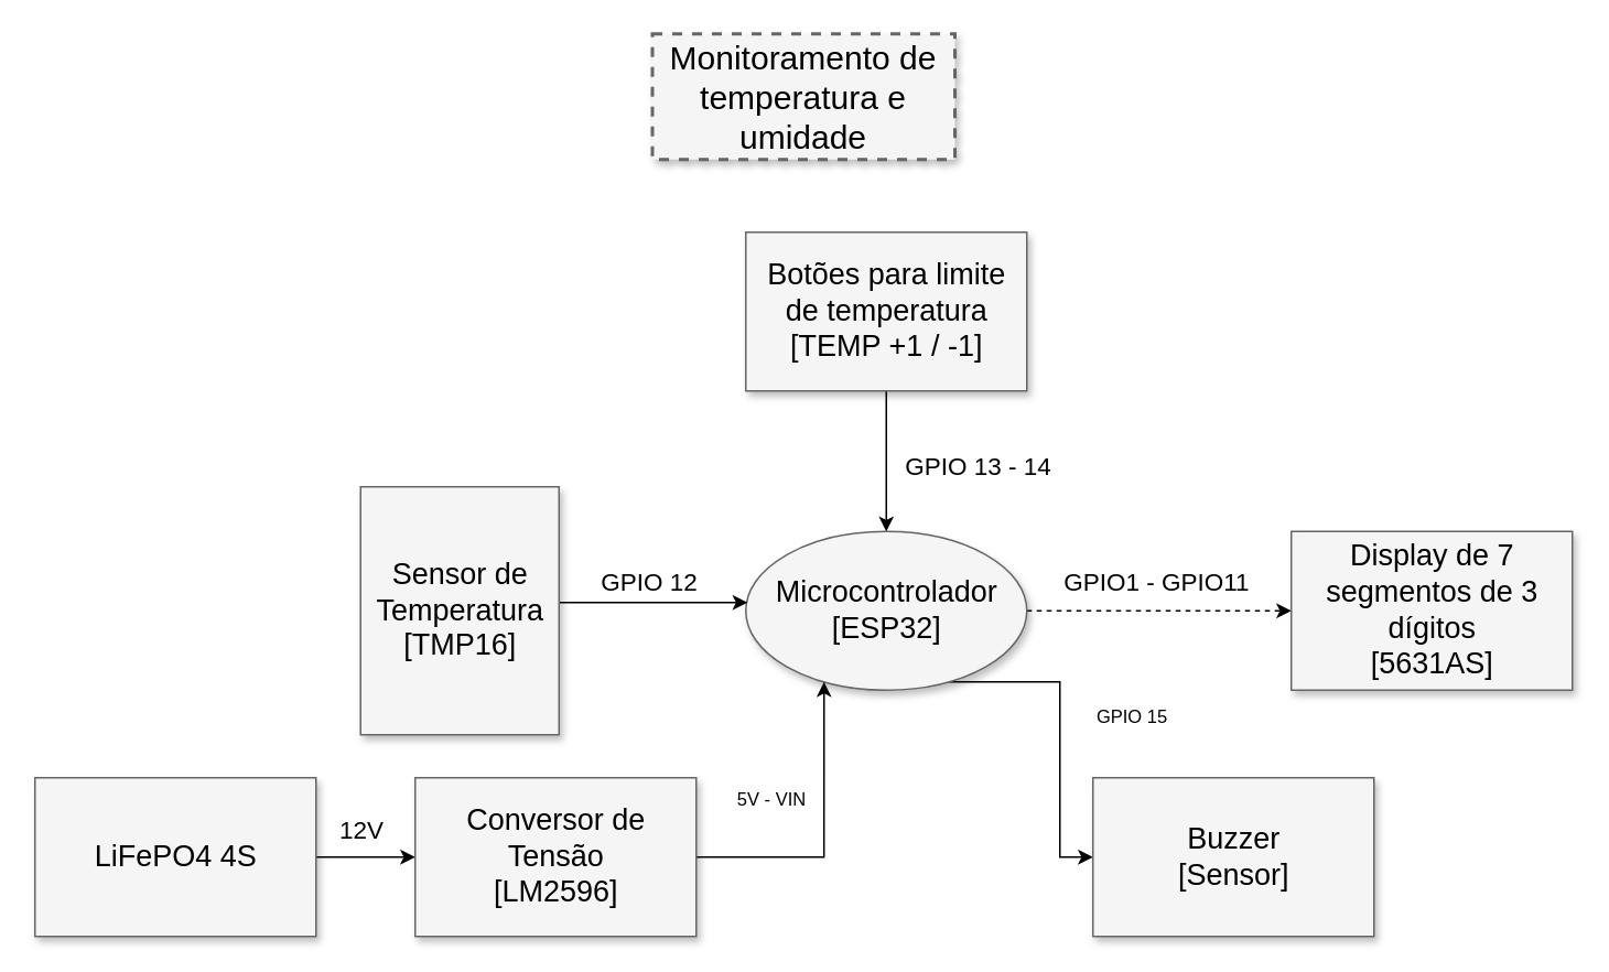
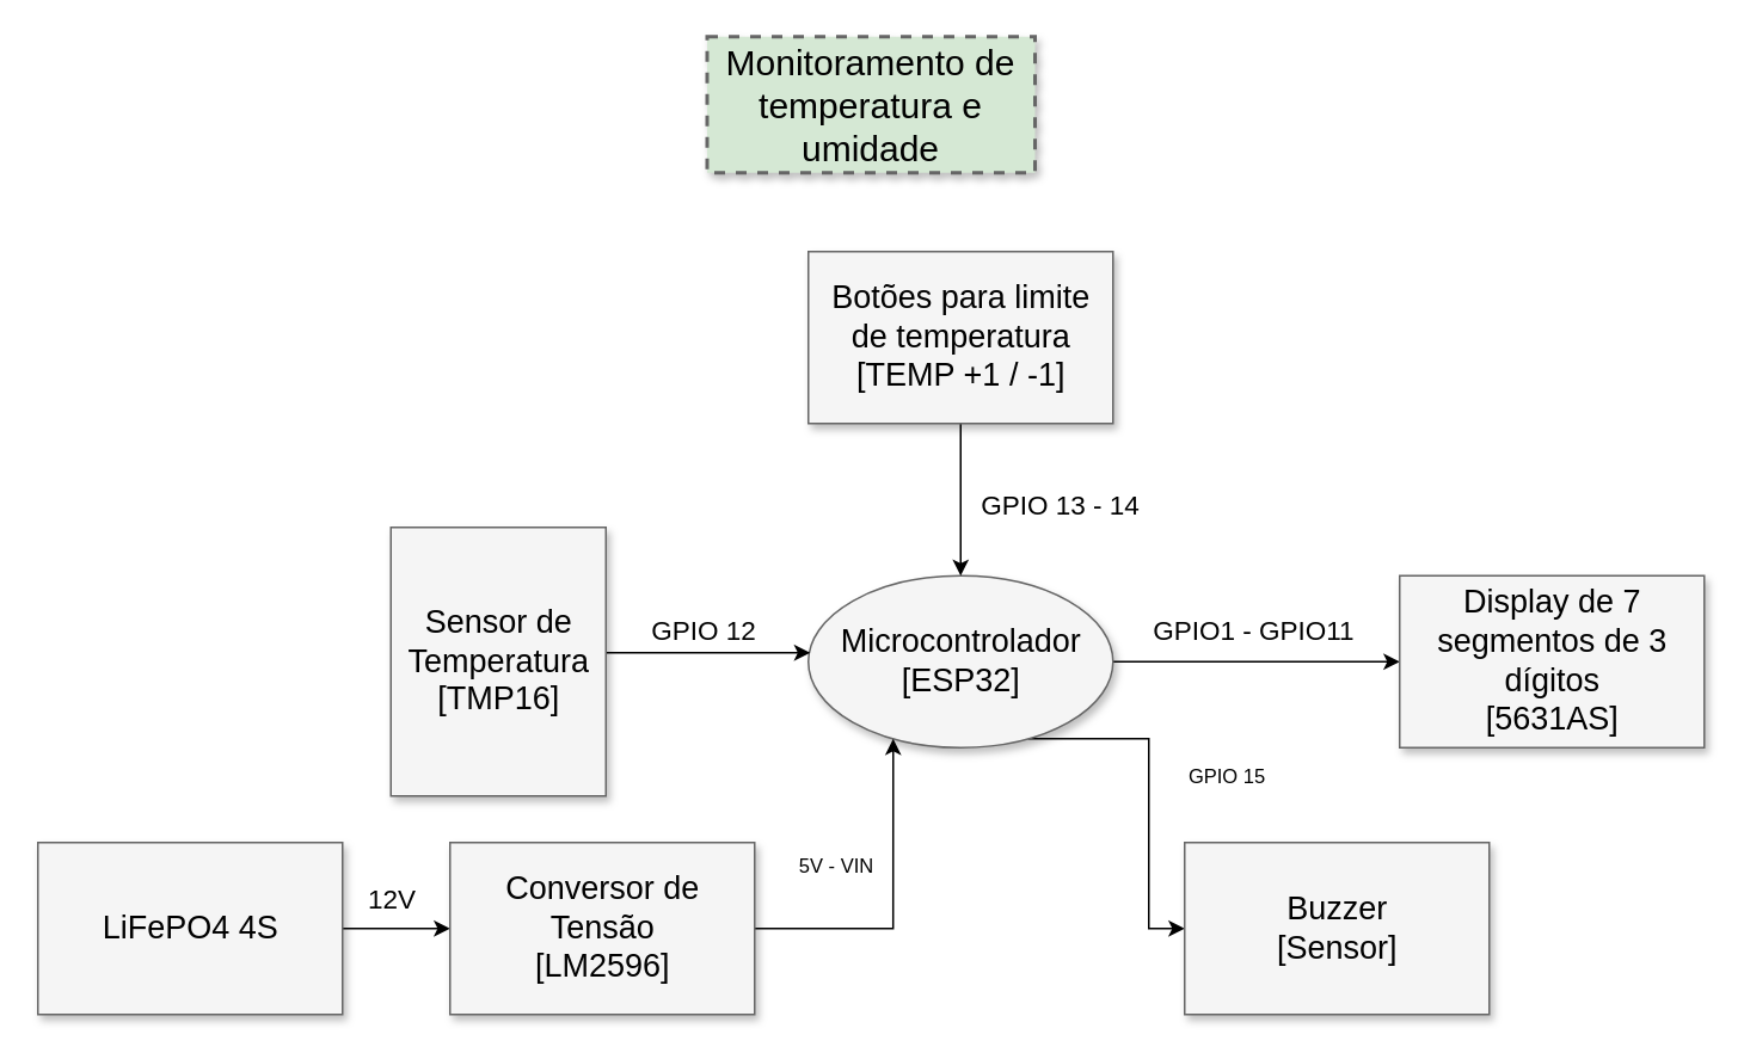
  <mxCell id="0" style=";html=1;" />
  <mxCell id="1" style=";html=1;" parent="0" />
- <mxCell id="2" value="Monitoramento de temperatura e umidade" style="whiteSpace=wrap;html=1;shadow=1;fontSize=20;fillColor=#f5f5f5;strokeColor=#666666;strokeWidth=2;dashed=1;" parent="1" vertex="1"><mxGeometry x="394" y="20" width="183" height="76" as="geometry" /></mxCell>
- <mxCell id="3" style="edgeStyle=orthogonalEdgeStyle;rounded=0;orthogonalLoop=1;jettySize=auto;html=1;exitX=1;exitY=0.5;exitDx=0;exitDy=0;dashed=1;" parent="1" source="7" target="11" edge="1"><mxGeometry relative="1" as="geometry" /></mxCell>
+ <mxCell id="2" value="Monitoramento de temperatura e umidade" style="whiteSpace=wrap;html=1;shadow=1;fontSize=20;fillColor=#d5e8d4;strokeColor=#666666;strokeWidth=2;dashed=1;" parent="1" vertex="1"><mxGeometry x="394" y="20" width="183" height="76" as="geometry" /></mxCell>
+ <mxCell id="3" style="edgeStyle=orthogonalEdgeStyle;rounded=0;orthogonalLoop=1;jettySize=auto;html=1;exitX=1;exitY=0.5;exitDx=0;exitDy=0;" parent="1" source="7" target="11" edge="1"><mxGeometry relative="1" as="geometry" /></mxCell>
  <mxCell id="4" value="&lt;span style=&quot;font-size: 15px;&quot;&gt;GPIO1 - GPIO11&amp;nbsp;&lt;/span&gt;" style="edgeLabel;html=1;align=center;verticalAlign=middle;resizable=0;points=[];" parent="3" connectable="0" vertex="1"><mxGeometry x="0.052" y="1" relative="1" as="geometry"><mxPoint x="-4" y="-18" as="offset" /></mxGeometry></mxCell>
  <mxCell id="5" style="edgeStyle=orthogonalEdgeStyle;rounded=0;orthogonalLoop=1;jettySize=auto;html=1;exitX=0.75;exitY=1;exitDx=0;exitDy=0;entryX=0;entryY=0.5;entryDx=0;entryDy=0;" parent="1" source="7" target="15" edge="1"><mxGeometry relative="1" as="geometry" /></mxCell>
  <mxCell id="6" value="GPIO 15" style="edgeLabel;html=1;align=center;verticalAlign=middle;resizable=0;points=[];" vertex="1" connectable="0" parent="5"><mxGeometry x="0.011" y="3" relative="1" as="geometry"><mxPoint x="40" y="-10" as="offset" /></mxGeometry></mxCell>
  <mxCell id="7" value="Microcontrolador&lt;div&gt;[ESP32]&lt;/div&gt;" style="ellipse;whiteSpace=wrap;html=1;shadow=1;fontSize=18;fillColor=#f5f5f5;strokeColor=#666666;" parent="1" vertex="1"><mxGeometry x="450.5" y="321" width="170" height="96" as="geometry" /></mxCell>
  <mxCell id="8" style="edgeStyle=elbowEdgeStyle;rounded=0;html=1;startArrow=none;startFill=0;jettySize=auto;orthogonalLoop=1;fontSize=18;elbow=vertical;entryX=0.006;entryY=0.438;entryDx=0;entryDy=0;entryPerimeter=0;exitX=0.983;exitY=0.56;exitDx=0;exitDy=0;exitPerimeter=0;" parent="1" source="10" target="7" edge="1"><mxGeometry relative="1" as="geometry"><Array as="points"><mxPoint x="377.5" y="364" /></Array></mxGeometry></mxCell>
  <mxCell id="9" value="GPIO 12" style="edgeLabel;html=1;align=center;verticalAlign=middle;resizable=0;points=[];fontSize=15;" parent="8" connectable="0" vertex="1"><mxGeometry x="0.069" relative="1" as="geometry"><mxPoint y="-14" as="offset" /></mxGeometry></mxCell>
  <mxCell id="10" value="Sensor de Temperatura&lt;div&gt;[TMP16]&lt;/div&gt;" style="whiteSpace=wrap;html=1;shadow=1;fontSize=18;fillColor=#f5f5f5;strokeColor=#666666;" parent="1" vertex="1"><mxGeometry x="217.5" y="294" width="120" height="150" as="geometry" /></mxCell>
  <mxCell id="11" value="Display de 7 segmentos de 3 dígitos&lt;div&gt;[5631AS]&lt;/div&gt;" style="whiteSpace=wrap;html=1;shadow=1;fontSize=18;fillColor=#f5f5f5;strokeColor=#666666;" parent="1" vertex="1"><mxGeometry x="780.5" y="321" width="170" height="96" as="geometry" /></mxCell>
  <mxCell id="12" style="edgeStyle=orthogonalEdgeStyle;rounded=0;orthogonalLoop=1;jettySize=auto;html=1;exitX=0.5;exitY=1;exitDx=0;exitDy=0;" parent="1" source="14" target="7" edge="1"><mxGeometry relative="1" as="geometry" /></mxCell>
  <mxCell id="13" value="&lt;span style=&quot;font-size: 15px;&quot;&gt;GPIO 13 - 14&lt;/span&gt;" style="edgeLabel;html=1;align=center;verticalAlign=middle;resizable=0;points=[];" parent="12" connectable="0" vertex="1"><mxGeometry x="0.205" y="1" relative="1" as="geometry"><mxPoint x="54" y="-7" as="offset" /></mxGeometry></mxCell>
  <mxCell id="14" value="Botões para limite de temperatura&lt;div&gt;[TEMP +1 / -1]&lt;/div&gt;" style="whiteSpace=wrap;html=1;shadow=1;fontSize=18;fillColor=#f5f5f5;strokeColor=#666666;" parent="1" vertex="1"><mxGeometry x="450.5" y="140" width="170" height="96" as="geometry" /></mxCell>
  <mxCell id="15" value="Buzzer&lt;div&gt;[Sensor]&lt;/div&gt;" style="whiteSpace=wrap;html=1;shadow=1;fontSize=18;fillColor=#f5f5f5;strokeColor=#666666;" parent="1" vertex="1"><mxGeometry x="660.5" y="470" width="170" height="96" as="geometry" /></mxCell>
  <mxCell id="16" style="edgeStyle=orthogonalEdgeStyle;rounded=0;orthogonalLoop=1;jettySize=auto;html=1;exitX=1;exitY=0.5;exitDx=0;exitDy=0;" edge="1" parent="1" source="18" target="21"><mxGeometry relative="1" as="geometry" /></mxCell>
  <mxCell id="17" value="&lt;font style=&quot;font-size: 15px;&quot;&gt;12V&lt;/font&gt;" style="edgeLabel;html=1;align=center;verticalAlign=middle;resizable=0;points=[];" vertex="1" connectable="0" parent="16"><mxGeometry x="-0.189" y="-2" relative="1" as="geometry"><mxPoint x="3" y="-20" as="offset" /></mxGeometry></mxCell>
  <mxCell id="18" value="LiFePO4 4S" style="whiteSpace=wrap;html=1;shadow=1;fontSize=18;fillColor=#f5f5f5;strokeColor=#666666;" vertex="1" parent="1"><mxGeometry x="20.5" y="470" width="170" height="96" as="geometry" /></mxCell>
  <mxCell id="19" style="edgeStyle=orthogonalEdgeStyle;rounded=0;orthogonalLoop=1;jettySize=auto;html=1;exitX=1;exitY=0.5;exitDx=0;exitDy=0;entryX=0.25;entryY=1;entryDx=0;entryDy=0;" edge="1" parent="1" source="21" target="7"><mxGeometry relative="1" as="geometry" /></mxCell>
  <mxCell id="20" value="5V - VIN" style="edgeLabel;html=1;align=center;verticalAlign=middle;resizable=0;points=[];" vertex="1" connectable="0" parent="19"><mxGeometry x="0.237" y="-1" relative="1" as="geometry"><mxPoint x="-33" as="offset" /></mxGeometry></mxCell>
  <mxCell id="21" value="Conversor de Tensão&lt;div&gt;[LM2596]&lt;/div&gt;" style="whiteSpace=wrap;html=1;shadow=1;fontSize=18;fillColor=#f5f5f5;strokeColor=#666666;" vertex="1" parent="1"><mxGeometry x="250.5" y="470" width="170" height="96" as="geometry" /></mxCell>
